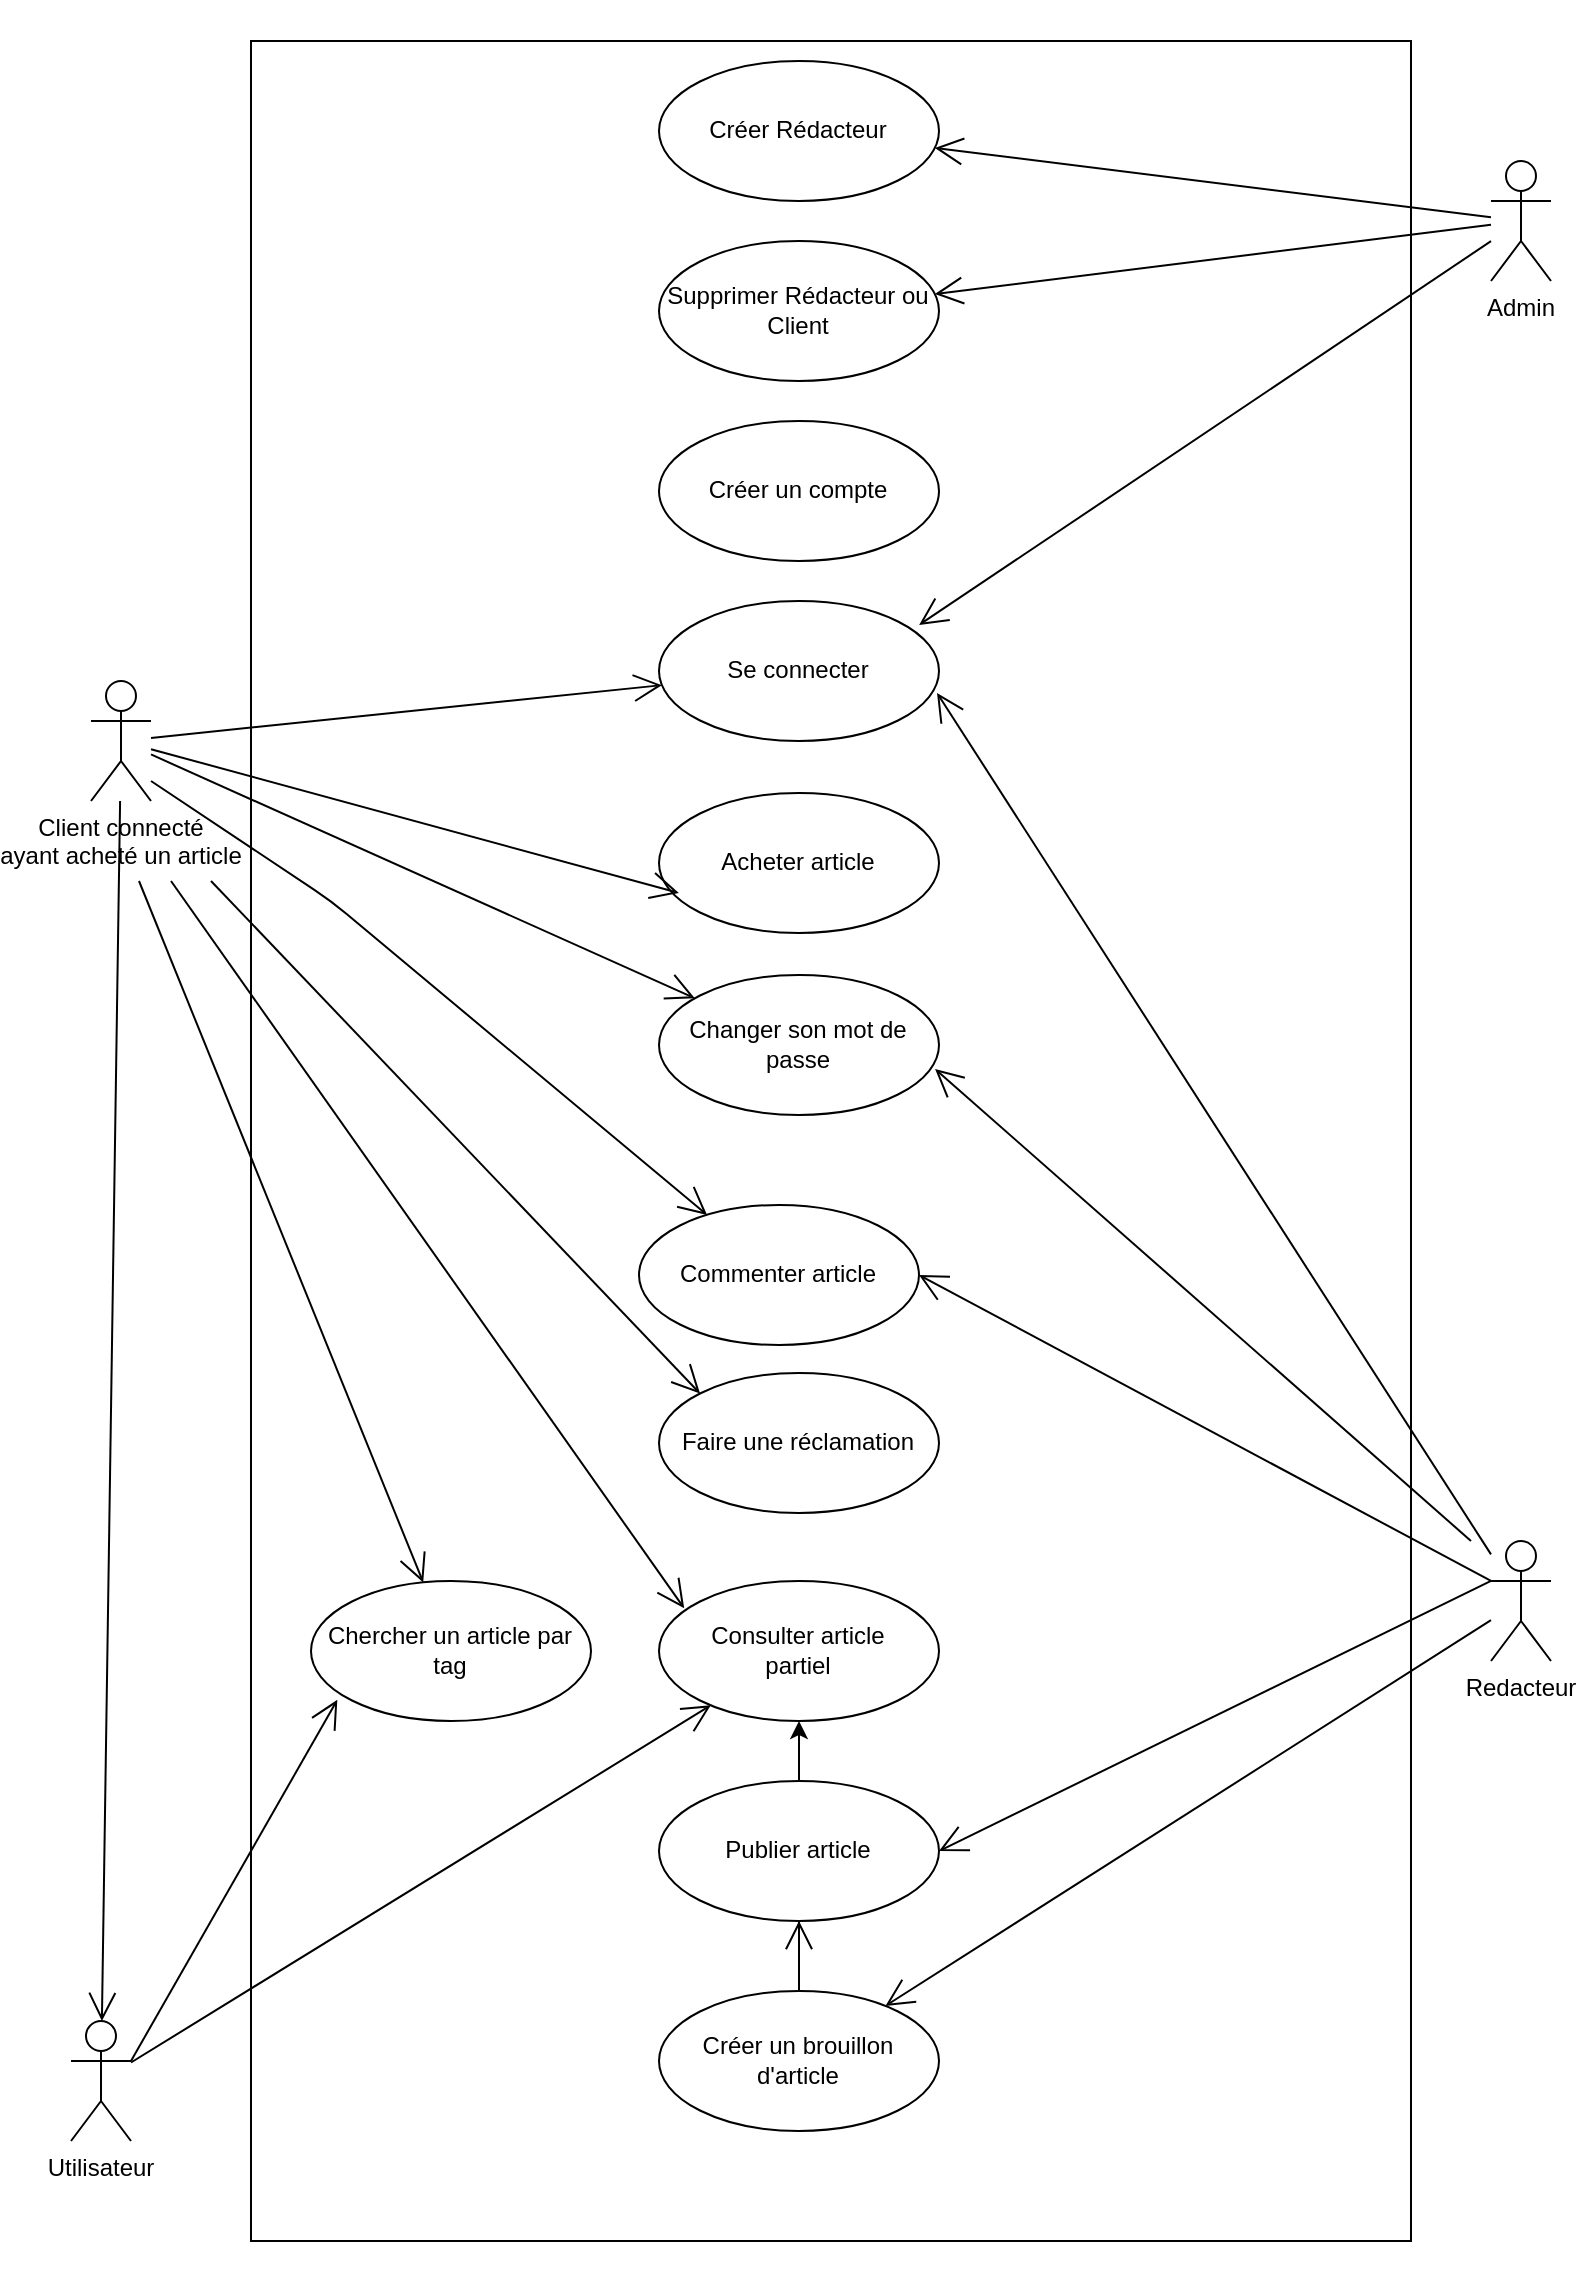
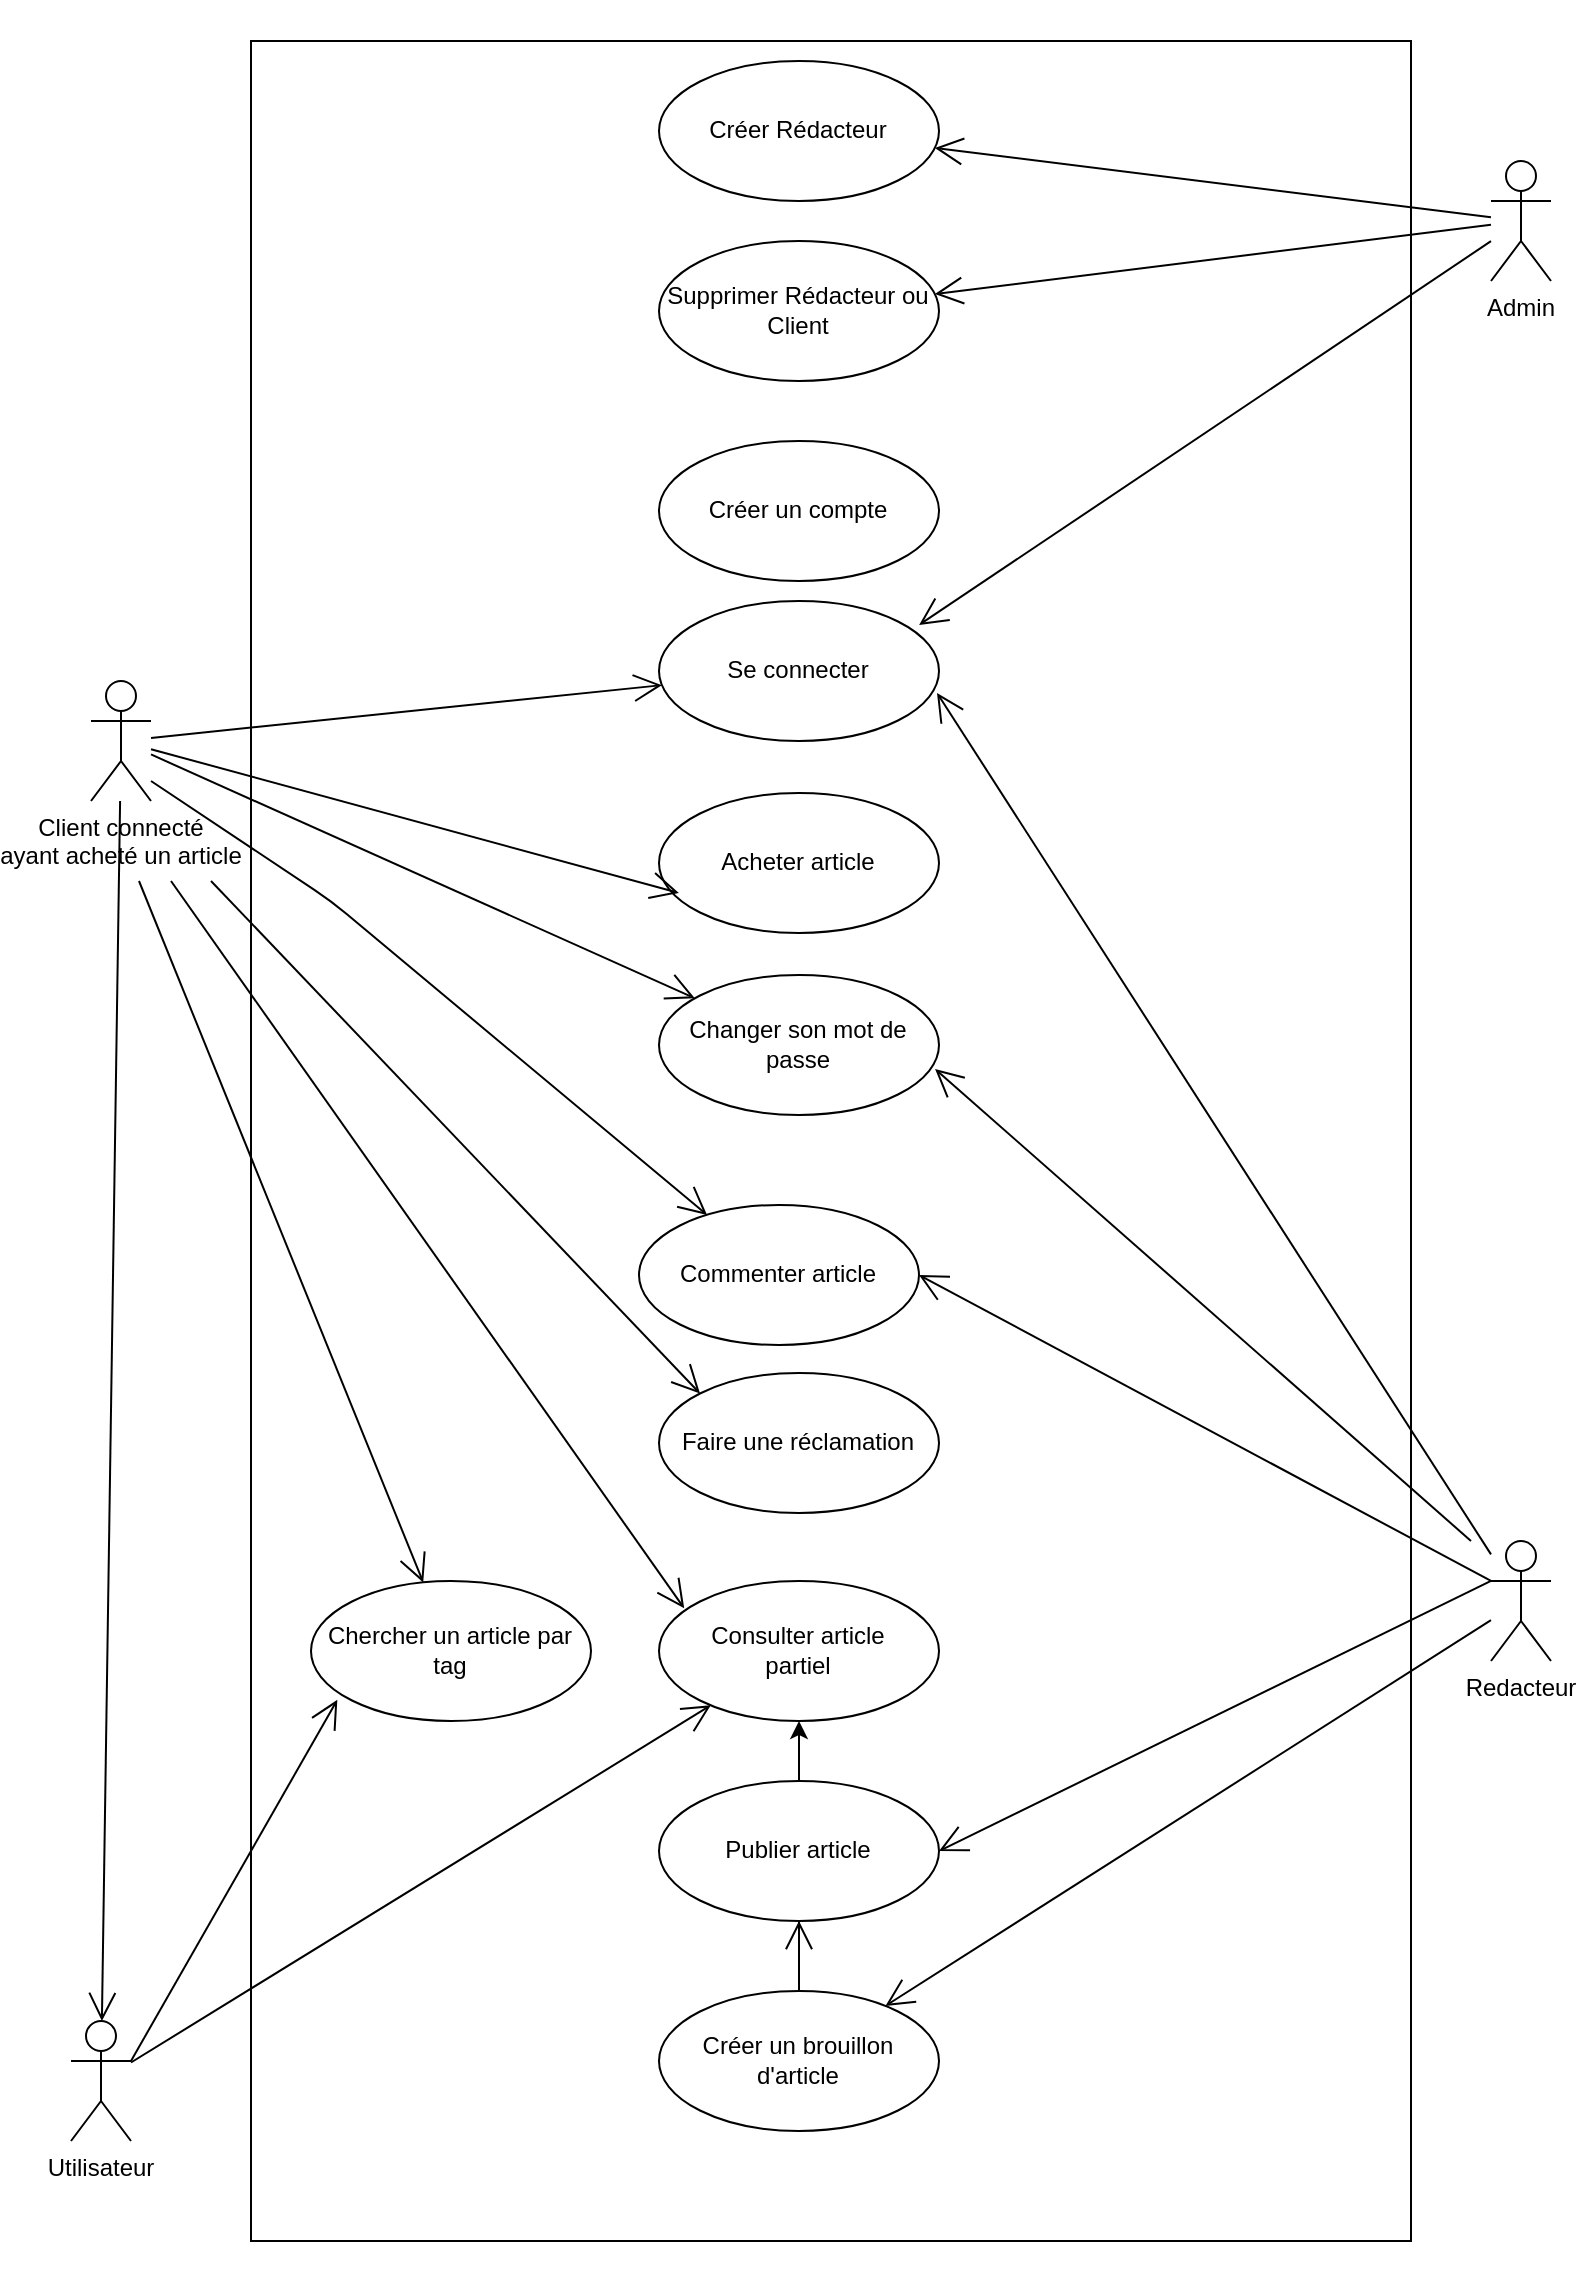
  <mxCell id="0" />
  <mxCell id="1" parent="0" />
  <mxCell id="2" value="" style="rounded=0;whiteSpace=wrap;html=1;" parent="1" vertex="1"><mxGeometry x="110" y="20" width="580" height="1100" as="geometry" /></mxCell>
  <mxCell id="3" value="Utilisateur" style="shape=umlActor;verticalLabelPosition=bottom;verticalAlign=top;html=1;outlineConnect=0;" parent="1" vertex="1"><mxGeometry x="20" y="1010" width="30" height="60" as="geometry" /></mxCell>
  <mxCell id="4" value="Admin" style="shape=umlActor;verticalLabelPosition=bottom;verticalAlign=top;html=1;outlineConnect=0;" parent="1" vertex="1"><mxGeometry x="730" y="80" width="30" height="60" as="geometry" /></mxCell>
  <mxCell id="5" value="Redacteur" style="shape=umlActor;verticalLabelPosition=bottom;verticalAlign=top;html=1;outlineConnect=0;" parent="1" vertex="1"><mxGeometry x="730" y="770" width="30" height="60" as="geometry" /></mxCell>
  <mxCell id="6" value="Client connecté &lt;br&gt;ayant acheté un article" style="shape=umlActor;verticalLabelPosition=bottom;verticalAlign=top;html=1;outlineConnect=0;" parent="1" vertex="1"><mxGeometry x="30" y="340" width="30" height="60" as="geometry" /></mxCell>
  <mxCell id="7" value="Créer Rédacteur" style="ellipse;whiteSpace=wrap;html=1;" parent="1" vertex="1"><mxGeometry x="314" y="30" width="140" height="70" as="geometry" /></mxCell>
  <mxCell id="8" value="" style="endArrow=open;endFill=1;endSize=12;html=1;" parent="1" source="4" target="7" edge="1"><mxGeometry width="160" relative="1" as="geometry"><mxPoint x="360" y="480" as="sourcePoint" /><mxPoint x="520" y="480" as="targetPoint" /></mxGeometry></mxCell>
  <mxCell id="9" value="Se connecter" style="ellipse;whiteSpace=wrap;html=1;" parent="1" vertex="1"><mxGeometry x="314" y="300" width="140" height="70" as="geometry" /></mxCell>
  <mxCell id="10" value="" style="endArrow=open;endFill=1;endSize=12;html=1;entryX=0.993;entryY=0.657;entryDx=0;entryDy=0;entryPerimeter=0;" parent="1" source="5" target="9" edge="1"><mxGeometry width="160" relative="1" as="geometry"><mxPoint x="360" y="480" as="sourcePoint" /><mxPoint x="520" y="480" as="targetPoint" /></mxGeometry></mxCell>
  <mxCell id="11" value="" style="endArrow=open;endFill=1;endSize=12;html=1;" parent="1" source="6" target="9" edge="1"><mxGeometry width="160" relative="1" as="geometry"><mxPoint x="160" y="824.5" as="sourcePoint" /><mxPoint x="320" y="824.5" as="targetPoint" /></mxGeometry></mxCell>
  <mxCell id="12" value="" style="endArrow=open;endFill=1;endSize=12;html=1;entryX=0.929;entryY=0.171;entryDx=0;entryDy=0;entryPerimeter=0;" parent="1" source="4" target="9" edge="1"><mxGeometry width="160" relative="1" as="geometry"><mxPoint x="360" y="480" as="sourcePoint" /><mxPoint x="520" y="480" as="targetPoint" /></mxGeometry></mxCell>
  <mxCell id="13" value="" style="edgeStyle=orthogonalEdgeStyle;rounded=0;orthogonalLoop=1;jettySize=auto;html=1;" edge="1" parent="1" source="14" target="19"><mxGeometry relative="1" as="geometry" /></mxCell>
  <mxCell id="14" value="Créer un brouillon d'article" style="ellipse;whiteSpace=wrap;html=1;" parent="1" vertex="1"><mxGeometry x="314" y="995" width="140" height="70" as="geometry" /></mxCell>
  <mxCell id="15" value="" style="endArrow=open;endFill=1;endSize=12;html=1;" parent="1" source="5" target="14" edge="1"><mxGeometry width="160" relative="1" as="geometry"><mxPoint x="360" y="530" as="sourcePoint" /><mxPoint x="520" y="530" as="targetPoint" /></mxGeometry></mxCell>
  <mxCell id="16" value="Publier article" style="ellipse;whiteSpace=wrap;html=1;" parent="1" vertex="1"><mxGeometry x="314" y="890" width="140" height="70" as="geometry" /></mxCell>
  <mxCell id="17" value="" style="endArrow=open;endFill=1;endSize=12;html=1;exitX=0;exitY=0.333;exitDx=0;exitDy=0;exitPerimeter=0;entryX=1;entryY=0.5;entryDx=0;entryDy=0;" parent="1" source="5" target="16" edge="1"><mxGeometry width="160" relative="1" as="geometry"><mxPoint x="360" y="530" as="sourcePoint" /><mxPoint x="520" y="530" as="targetPoint" /></mxGeometry></mxCell>
  <mxCell id="18" value="" style="endArrow=open;endFill=1;endSize=12;html=1;exitX=0.5;exitY=0;exitDx=0;exitDy=0;entryX=0.5;entryY=1;entryDx=0;entryDy=0;" parent="1" source="14" target="16" edge="1"><mxGeometry width="160" relative="1" as="geometry"><mxPoint x="360" y="530" as="sourcePoint" /><mxPoint x="520" y="530" as="targetPoint" /></mxGeometry></mxCell>
  <mxCell id="19" value="Consulter article&lt;br&gt;partiel" style="ellipse;whiteSpace=wrap;html=1;" parent="1" vertex="1"><mxGeometry x="314" y="790" width="140" height="70" as="geometry" /></mxCell>
  <mxCell id="20" value="" style="endArrow=open;endFill=1;endSize=12;html=1;entryX=0.09;entryY=0.195;entryDx=0;entryDy=0;entryPerimeter=0;" parent="1" target="19" edge="1"><mxGeometry width="160" relative="1" as="geometry"><mxPoint x="70" y="440" as="sourcePoint" /><mxPoint x="520" y="530" as="targetPoint" /></mxGeometry></mxCell>
  <mxCell id="21" value="" style="endArrow=open;endFill=1;endSize=12;html=1;" parent="1" source="3" target="19" edge="1"><mxGeometry width="160" relative="1" as="geometry"><mxPoint x="360" y="530" as="sourcePoint" /><mxPoint x="520" y="530" as="targetPoint" /></mxGeometry></mxCell>
  <mxCell id="22" value="Acheter article" style="ellipse;whiteSpace=wrap;html=1;" parent="1" vertex="1"><mxGeometry x="314" y="396" width="140" height="70" as="geometry" /></mxCell>
  <mxCell id="23" value="" style="endArrow=open;endFill=1;endSize=12;html=1;entryX=0.071;entryY=0.714;entryDx=0;entryDy=0;entryPerimeter=0;" parent="1" source="6" target="22" edge="1"><mxGeometry width="160" relative="1" as="geometry"><mxPoint x="360" y="530" as="sourcePoint" /><mxPoint x="520" y="530" as="targetPoint" /></mxGeometry></mxCell>
  <mxCell id="24" value="Commenter article" style="ellipse;whiteSpace=wrap;html=1;" parent="1" vertex="1"><mxGeometry x="304" y="602" width="140" height="70" as="geometry" /></mxCell>
  <mxCell id="25" value="" style="endArrow=open;endFill=1;endSize=12;html=1;" parent="1" target="24" edge="1"><mxGeometry width="160" relative="1" as="geometry"><mxPoint x="60" y="390" as="sourcePoint" /><mxPoint x="520" y="530" as="targetPoint" /><Array as="points"><mxPoint x="150" y="450" /></Array></mxGeometry></mxCell>
  <mxCell id="26" value="" style="endArrow=open;endFill=1;endSize=12;html=1;exitX=0;exitY=0.333;exitDx=0;exitDy=0;exitPerimeter=0;entryX=1;entryY=0.5;entryDx=0;entryDy=0;" parent="1" source="5" target="24" edge="1"><mxGeometry width="160" relative="1" as="geometry"><mxPoint x="360" y="530" as="sourcePoint" /><mxPoint x="520" y="530" as="targetPoint" /></mxGeometry></mxCell>
  <mxCell id="27" value="Faire une réclamation" style="ellipse;whiteSpace=wrap;html=1;" parent="1" vertex="1"><mxGeometry x="314" y="686" width="140" height="70" as="geometry" /></mxCell>
  <mxCell id="28" value="" style="endArrow=open;endFill=1;endSize=12;html=1;entryX=0;entryY=0;entryDx=0;entryDy=0;" parent="1" target="27" edge="1"><mxGeometry width="160" relative="1" as="geometry"><mxPoint x="90" y="440" as="sourcePoint" /><mxPoint x="530" y="500" as="targetPoint" /></mxGeometry></mxCell>
  <mxCell id="29" value="Chercher un article par tag" style="ellipse;whiteSpace=wrap;html=1;" parent="1" vertex="1"><mxGeometry x="140" y="790" width="140" height="70" as="geometry" /></mxCell>
  <mxCell id="30" value="" style="endArrow=open;endFill=1;endSize=12;html=1;exitX=1;exitY=0.333;exitDx=0;exitDy=0;exitPerimeter=0;entryX=0.094;entryY=0.849;entryDx=0;entryDy=0;entryPerimeter=0;" parent="1" source="3" target="29" edge="1"><mxGeometry width="160" relative="1" as="geometry"><mxPoint x="360" y="520" as="sourcePoint" /><mxPoint x="520" y="520" as="targetPoint" /></mxGeometry></mxCell>
  <mxCell id="31" value="" style="endArrow=open;endFill=1;endSize=12;html=1;" parent="1" target="29" edge="1"><mxGeometry width="160" relative="1" as="geometry"><mxPoint x="54" y="440" as="sourcePoint" /><mxPoint x="520" y="520" as="targetPoint" /></mxGeometry></mxCell>
  <mxCell id="32" value="Supprimer Rédacteur ou Client" style="ellipse;whiteSpace=wrap;html=1;" parent="1" vertex="1"><mxGeometry x="314" y="120" width="140" height="70" as="geometry" /></mxCell>
  <mxCell id="33" value="" style="endArrow=open;endFill=1;endSize=12;html=1;" parent="1" source="4" target="32" edge="1"><mxGeometry width="160" relative="1" as="geometry"><mxPoint x="360" y="510" as="sourcePoint" /><mxPoint x="520" y="510" as="targetPoint" /></mxGeometry></mxCell>
- <mxCell id="34" value="Créer un compte" style="ellipse;whiteSpace=wrap;html=1;" parent="1" vertex="1"><mxGeometry x="314" y="210" width="140" height="70" as="geometry" /></mxCell>
+ <mxCell id="34" value="Créer un compte" style="ellipse;whiteSpace=wrap;html=1;" parent="1" vertex="1"><mxGeometry x="314" y="220" width="140" height="70" as="geometry" /></mxCell>
  <mxCell id="35" value="" style="endArrow=open;endFill=1;endSize=12;html=1;" parent="1" source="6" target="3" edge="1"><mxGeometry width="160" relative="1" as="geometry"><mxPoint x="360" y="510" as="sourcePoint" /><mxPoint x="520" y="510" as="targetPoint" /></mxGeometry></mxCell>
  <mxCell id="36" value="Changer son mot de passe" style="ellipse;whiteSpace=wrap;html=1;" parent="1" vertex="1"><mxGeometry x="314" y="487" width="140" height="70" as="geometry" /></mxCell>
  <mxCell id="37" value="" style="endArrow=open;endFill=1;endSize=12;html=1;" parent="1" source="6" target="36" edge="1"><mxGeometry width="160" relative="1" as="geometry"><mxPoint x="360" y="500" as="sourcePoint" /><mxPoint x="520" y="500" as="targetPoint" /></mxGeometry></mxCell>
  <mxCell id="38" value="" style="endArrow=open;endFill=1;endSize=12;html=1;entryX=0.986;entryY=0.671;entryDx=0;entryDy=0;entryPerimeter=0;" edge="1" parent="1" target="36"><mxGeometry width="160" relative="1" as="geometry"><mxPoint x="720" y="770" as="sourcePoint" /><mxPoint x="560" y="590" as="targetPoint" /></mxGeometry></mxCell>
